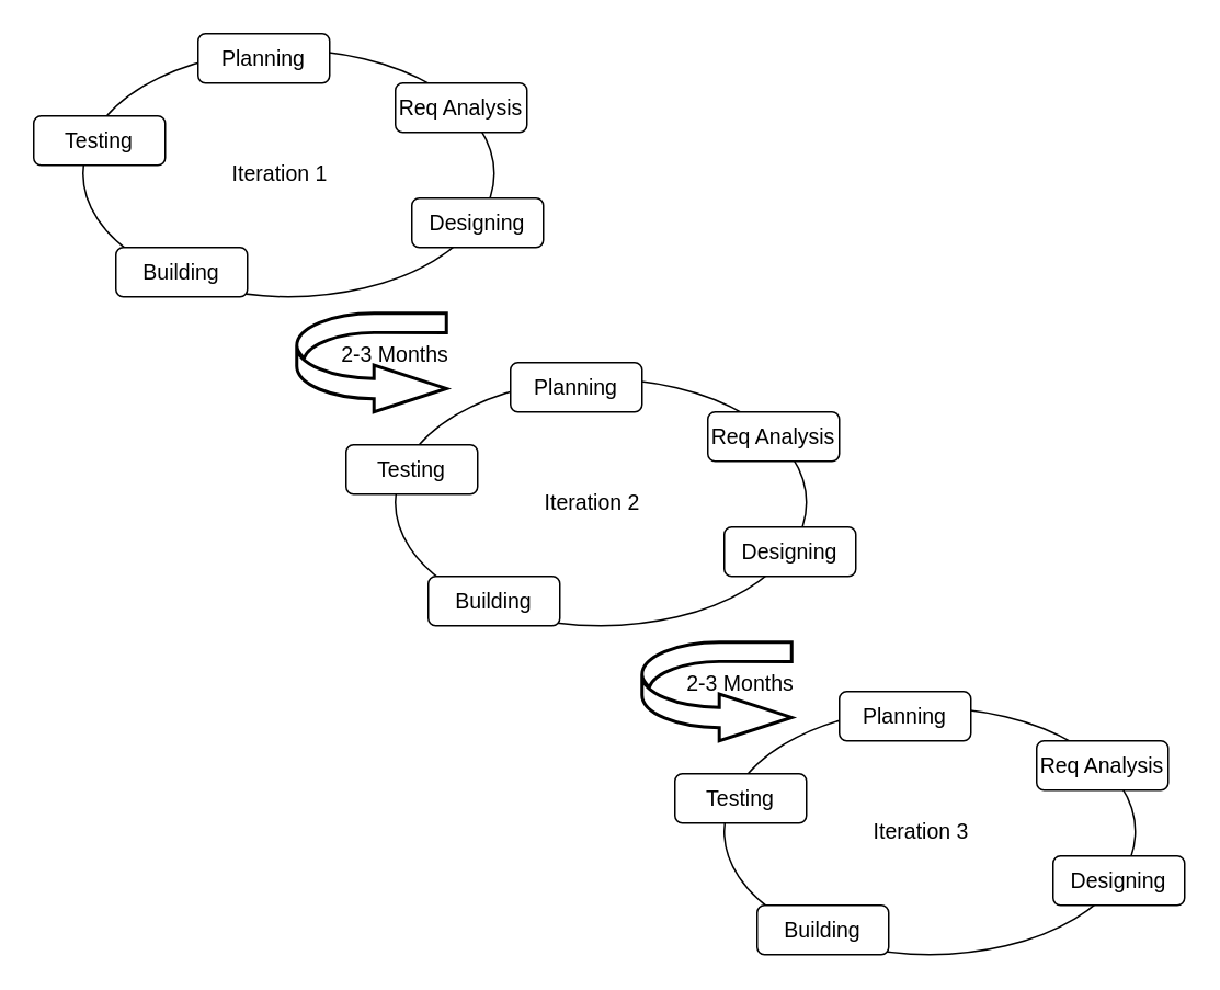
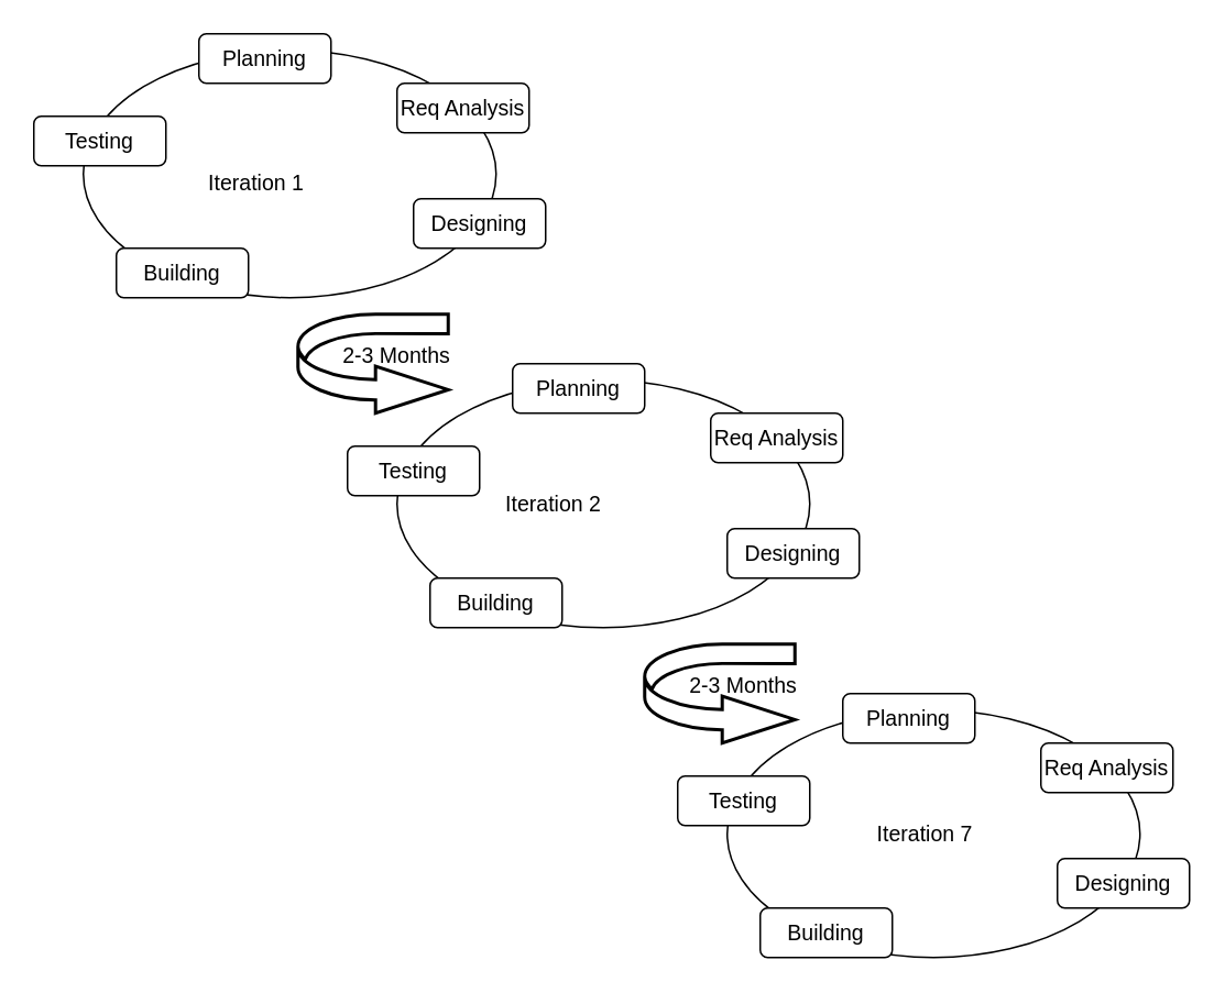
  <mxCell id="0" />
  <mxCell id="1" parent="0" />
  <mxCell id="2" value="" style="ellipse;whiteSpace=wrap;html=1;fillColor=default;fontSize=13;" vertex="1" parent="1"><mxGeometry x="50" y="30" width="250" height="150" as="geometry" /></mxCell>
  <mxCell id="3" value="Planning" style="rounded=1;whiteSpace=wrap;html=1;fontSize=13;" vertex="1" parent="1"><mxGeometry x="120" y="20" width="80" height="30" as="geometry" /></mxCell>
  <mxCell id="4" value="Testing" style="rounded=1;whiteSpace=wrap;html=1;fontSize=13;" vertex="1" parent="1"><mxGeometry x="20" y="70" width="80" height="30" as="geometry" /></mxCell>
  <mxCell id="5" value="Building" style="rounded=1;whiteSpace=wrap;html=1;fontSize=13;" vertex="1" parent="1"><mxGeometry x="70" y="150" width="80" height="30" as="geometry" /></mxCell>
  <mxCell id="6" value="Req Analysis" style="rounded=1;whiteSpace=wrap;html=1;fontSize=13;" vertex="1" parent="1"><mxGeometry x="240" y="50" width="80" height="30" as="geometry" /></mxCell>
  <mxCell id="7" value="Designing" style="rounded=1;whiteSpace=wrap;html=1;fontSize=13;" vertex="1" parent="1"><mxGeometry x="250" y="120" width="80" height="30" as="geometry" /></mxCell>
- <mxCell id="8" value="Iteration 1" style="text;html=1;align=center;verticalAlign=middle;whiteSpace=wrap;rounded=0;fontSize=13;" vertex="1" parent="1"><mxGeometry x="140" y="90" width="60" height="30" as="geometry" /></mxCell>
+ <mxCell id="8" value="Iteration 1" style="text;html=1;align=center;verticalAlign=middle;whiteSpace=wrap;rounded=0;fontSize=13;" vertex="1" parent="1"><mxGeometry x="125" y="95" width="60" height="30" as="geometry" /></mxCell>
  <mxCell id="9" value="" style="ellipse;whiteSpace=wrap;html=1;fillColor=default;fontSize=13;" vertex="1" parent="1"><mxGeometry x="240" y="230" width="250" height="150" as="geometry" /></mxCell>
  <mxCell id="10" value="Planning" style="rounded=1;whiteSpace=wrap;html=1;fontSize=13;" vertex="1" parent="1"><mxGeometry x="310" y="220" width="80" height="30" as="geometry" /></mxCell>
  <mxCell id="11" value="Testing" style="rounded=1;whiteSpace=wrap;html=1;fontSize=13;" vertex="1" parent="1"><mxGeometry x="210" y="270" width="80" height="30" as="geometry" /></mxCell>
  <mxCell id="12" value="Building" style="rounded=1;whiteSpace=wrap;html=1;fontSize=13;" vertex="1" parent="1"><mxGeometry x="260" y="350" width="80" height="30" as="geometry" /></mxCell>
  <mxCell id="13" value="Req Analysis" style="rounded=1;whiteSpace=wrap;html=1;fontSize=13;" vertex="1" parent="1"><mxGeometry x="430" y="250" width="80" height="30" as="geometry" /></mxCell>
  <mxCell id="14" value="Designing" style="rounded=1;whiteSpace=wrap;html=1;fontSize=13;" vertex="1" parent="1"><mxGeometry x="440" y="320" width="80" height="30" as="geometry" /></mxCell>
- <mxCell id="15" value="Iteration 2" style="text;html=1;align=center;verticalAlign=middle;whiteSpace=wrap;rounded=0;fontSize=13;" vertex="1" parent="1"><mxGeometry x="330" y="290" width="60" height="30" as="geometry" /></mxCell>
+ <mxCell id="15" value="Iteration 2" style="text;html=1;align=center;verticalAlign=middle;whiteSpace=wrap;rounded=0;fontSize=13;" vertex="1" parent="1"><mxGeometry x="305" y="290" width="60" height="30" as="geometry" /></mxCell>
  <mxCell id="16" value="" style="ellipse;whiteSpace=wrap;html=1;fillColor=default;fontSize=13;" vertex="1" parent="1"><mxGeometry x="440" y="430" width="250" height="150" as="geometry" /></mxCell>
  <mxCell id="17" value="Planning" style="rounded=1;whiteSpace=wrap;html=1;fontSize=13;" vertex="1" parent="1"><mxGeometry x="510" y="420" width="80" height="30" as="geometry" /></mxCell>
  <mxCell id="18" value="Testing" style="rounded=1;whiteSpace=wrap;html=1;fontSize=13;" vertex="1" parent="1"><mxGeometry x="410" y="470" width="80" height="30" as="geometry" /></mxCell>
  <mxCell id="19" value="Building" style="rounded=1;whiteSpace=wrap;html=1;fontSize=13;" vertex="1" parent="1"><mxGeometry x="460" y="550" width="80" height="30" as="geometry" /></mxCell>
  <mxCell id="20" value="Req Analysis" style="rounded=1;whiteSpace=wrap;html=1;fontSize=13;" vertex="1" parent="1"><mxGeometry x="630" y="450" width="80" height="30" as="geometry" /></mxCell>
  <mxCell id="21" value="Designing" style="rounded=1;whiteSpace=wrap;html=1;fontSize=13;" vertex="1" parent="1"><mxGeometry x="640" y="520" width="80" height="30" as="geometry" /></mxCell>
- <mxCell id="22" value="Iteration 3" style="text;html=1;align=center;verticalAlign=middle;whiteSpace=wrap;rounded=0;fontSize=13;" vertex="1" parent="1"><mxGeometry x="530" y="490" width="60" height="30" as="geometry" /></mxCell>
+ <mxCell id="22" value="Iteration 7" style="text;html=1;align=center;verticalAlign=middle;whiteSpace=wrap;rounded=0;fontSize=13;" vertex="1" parent="1"><mxGeometry x="530" y="490" width="60" height="30" as="geometry" /></mxCell>
  <mxCell id="23" value="" style="shape=mxgraph.arrows.u_turn_right_arrow;html=1;verticalLabelPosition=bottom;verticalAlign=top;strokeWidth=2;strokeColor=#000000;" vertex="1" parent="1"><mxGeometry x="180" y="190" width="91" height="60" as="geometry" /></mxCell>
  <mxCell id="24" value="2-3 Months" style="text;html=1;align=center;verticalAlign=middle;whiteSpace=wrap;rounded=0;fontSize=13;" vertex="1" parent="1"><mxGeometry x="200" y="200" width="80" height="30" as="geometry" /></mxCell>
  <mxCell id="25" value="" style="shape=mxgraph.arrows.u_turn_right_arrow;html=1;verticalLabelPosition=bottom;verticalAlign=top;strokeWidth=2;strokeColor=#000000;" vertex="1" parent="1"><mxGeometry x="390" y="390" width="91" height="60" as="geometry" /></mxCell>
  <mxCell id="26" value="2-3 Months" style="text;html=1;align=center;verticalAlign=middle;whiteSpace=wrap;rounded=0;fontSize=13;" vertex="1" parent="1"><mxGeometry x="410" y="400" width="80" height="30" as="geometry" /></mxCell>
